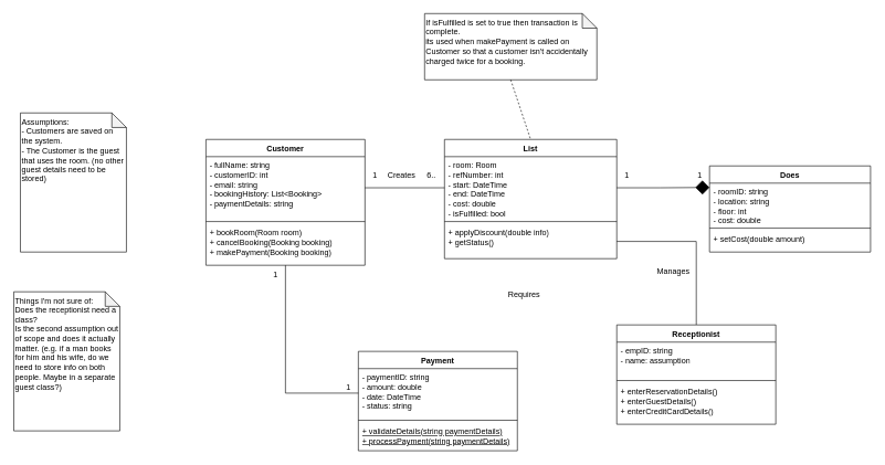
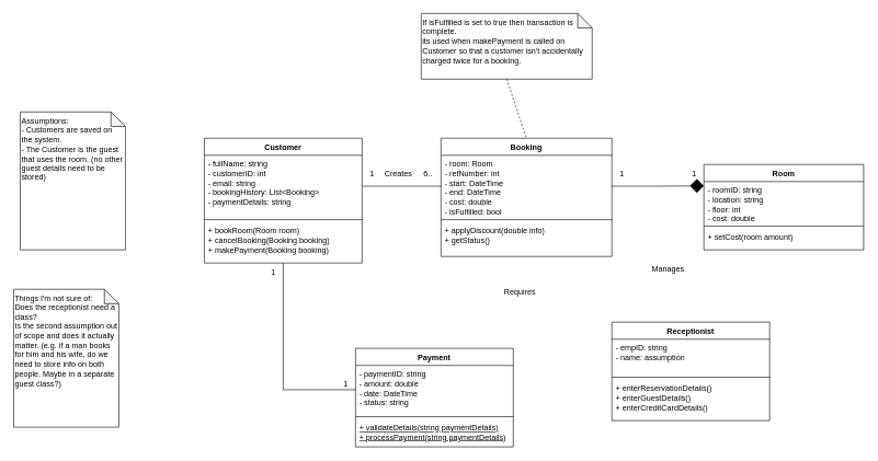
  <mxCell id="0" />
  <mxCell id="1" parent="0" />
  <mxCell id="2" style="edgeStyle=orthogonalEdgeStyle;rounded=0;orthogonalLoop=1;jettySize=auto;html=1;entryX=0;entryY=0.5;entryDx=0;entryDy=0;endArrow=none;endFill=0;" parent="1" source="3" target="12" edge="1"><mxGeometry relative="1" as="geometry" /></mxCell>
  <mxCell id="3" value="Customer" style="swimlane;fontStyle=1;align=center;verticalAlign=top;childLayout=stackLayout;horizontal=1;startSize=26;horizontalStack=0;resizeParent=1;resizeParentMax=0;resizeLast=0;collapsible=1;marginBottom=0;whiteSpace=wrap;html=1;" parent="1" vertex="1"><mxGeometry x="310" y="210" width="240" height="190" as="geometry" /></mxCell>
  <mxCell id="4" value="- fullName: string&lt;div&gt;- customerID: int&lt;/div&gt;&lt;div&gt;- email: string&lt;/div&gt;&lt;div&gt;- bookingHistory: List&amp;lt;Booking&amp;gt;&lt;/div&gt;&lt;div&gt;- paymentDetails: string&lt;/div&gt;" style="text;strokeColor=none;fillColor=none;align=left;verticalAlign=top;spacingLeft=4;spacingRight=4;overflow=hidden;rotatable=0;points=[[0,0.5],[1,0.5]];portConstraint=eastwest;whiteSpace=wrap;html=1;" parent="3" vertex="1"><mxGeometry y="26" width="240" height="94" as="geometry" /></mxCell>
  <mxCell id="5" value="" style="line;strokeWidth=1;fillColor=none;align=left;verticalAlign=middle;spacingTop=-1;spacingLeft=3;spacingRight=3;rotatable=0;labelPosition=right;points=[];portConstraint=eastwest;strokeColor=inherit;" parent="3" vertex="1"><mxGeometry y="120" width="240" height="8" as="geometry" /></mxCell>
  <mxCell id="6" value="+ bookRoom(Room room)&lt;div&gt;+ cancelBooking(Booking booking)&lt;/div&gt;&lt;div&gt;+ makePayment(Booking booking)&lt;/div&gt;" style="text;strokeColor=none;fillColor=none;align=left;verticalAlign=top;spacingLeft=4;spacingRight=4;overflow=hidden;rotatable=0;points=[[0,0.5],[1,0.5]];portConstraint=eastwest;whiteSpace=wrap;html=1;" parent="3" vertex="1"><mxGeometry y="128" width="240" height="62" as="geometry" /></mxCell>
- <mxCell id="7" value="Does" style="swimlane;fontStyle=1;align=center;verticalAlign=top;childLayout=stackLayout;horizontal=1;startSize=26;horizontalStack=0;resizeParent=1;resizeParentMax=0;resizeLast=0;collapsible=1;marginBottom=0;whiteSpace=wrap;html=1;" parent="1" vertex="1"><mxGeometry x="1070" y="250" width="243" height="130" as="geometry" /></mxCell>
+ <mxCell id="7" value="Room" style="swimlane;fontStyle=1;align=center;verticalAlign=top;childLayout=stackLayout;horizontal=1;startSize=26;horizontalStack=0;resizeParent=1;resizeParentMax=0;resizeLast=0;collapsible=1;marginBottom=0;whiteSpace=wrap;html=1;" parent="1" vertex="1"><mxGeometry x="1070" y="250" width="243" height="130" as="geometry" /></mxCell>
  <mxCell id="8" value="- roomID: string&lt;div&gt;- location: string&lt;/div&gt;&lt;div&gt;- floor: int&lt;/div&gt;&lt;div&gt;- cost: double&lt;/div&gt;" style="text;strokeColor=none;fillColor=none;align=left;verticalAlign=top;spacingLeft=4;spacingRight=4;overflow=hidden;rotatable=0;points=[[0,0.5],[1,0.5]];portConstraint=eastwest;whiteSpace=wrap;html=1;" parent="7" vertex="1"><mxGeometry y="26" width="243" height="64" as="geometry" /></mxCell>
  <mxCell id="9" value="" style="line;strokeWidth=1;fillColor=none;align=left;verticalAlign=middle;spacingTop=-1;spacingLeft=3;spacingRight=3;rotatable=0;labelPosition=right;points=[];portConstraint=eastwest;strokeColor=inherit;" parent="7" vertex="1"><mxGeometry y="90" width="243" height="8" as="geometry" /></mxCell>
- <mxCell id="10" value="+ setCost(double amount)" style="text;strokeColor=none;fillColor=none;align=left;verticalAlign=top;spacingLeft=4;spacingRight=4;overflow=hidden;rotatable=0;points=[[0,0.5],[1,0.5]];portConstraint=eastwest;whiteSpace=wrap;html=1;" parent="7" vertex="1"><mxGeometry y="98" width="243" height="32" as="geometry" /></mxCell>
+ <mxCell id="10" value="+ setCost(room amount)" style="text;strokeColor=none;fillColor=none;align=left;verticalAlign=top;spacingLeft=4;spacingRight=4;overflow=hidden;rotatable=0;points=[[0,0.5],[1,0.5]];portConstraint=eastwest;whiteSpace=wrap;html=1;" parent="7" vertex="1"><mxGeometry y="98" width="243" height="32" as="geometry" /></mxCell>
  <mxCell id="11" value="Payment" style="swimlane;fontStyle=1;align=center;verticalAlign=top;childLayout=stackLayout;horizontal=1;startSize=26;horizontalStack=0;resizeParent=1;resizeParentMax=0;resizeLast=0;collapsible=1;marginBottom=0;whiteSpace=wrap;html=1;" parent="1" vertex="1"><mxGeometry x="540" y="530" width="240" height="150" as="geometry" /></mxCell>
  <mxCell id="12" value="- paymentID: string&lt;div&gt;- amount: double&lt;/div&gt;&lt;div&gt;- date: DateTime&lt;/div&gt;&lt;div&gt;- status: string&lt;/div&gt;" style="text;strokeColor=none;fillColor=none;align=left;verticalAlign=top;spacingLeft=4;spacingRight=4;overflow=hidden;rotatable=0;points=[[0,0.5],[1,0.5]];portConstraint=eastwest;whiteSpace=wrap;html=1;" parent="11" vertex="1"><mxGeometry y="26" width="240" height="74" as="geometry" /></mxCell>
  <mxCell id="13" value="" style="line;strokeWidth=1;fillColor=none;align=left;verticalAlign=middle;spacingTop=-1;spacingLeft=3;spacingRight=3;rotatable=0;labelPosition=right;points=[];portConstraint=eastwest;strokeColor=inherit;" parent="11" vertex="1"><mxGeometry y="100" width="240" height="8" as="geometry" /></mxCell>
  <mxCell id="14" value="&lt;u&gt;+ validateDetails(string paymentDetails)&lt;/u&gt;&lt;div&gt;&lt;u&gt;+ processPayment(string paymentDetails)&lt;/u&gt;&lt;/div&gt;" style="text;strokeColor=none;fillColor=none;align=left;verticalAlign=top;spacingLeft=4;spacingRight=4;overflow=hidden;rotatable=0;points=[[0,0.5],[1,0.5]];portConstraint=eastwest;whiteSpace=wrap;html=1;" parent="11" vertex="1"><mxGeometry y="108" width="240" height="42" as="geometry" /></mxCell>
- <mxCell id="15" value="List" style="swimlane;fontStyle=1;align=center;verticalAlign=top;childLayout=stackLayout;horizontal=1;startSize=26;horizontalStack=0;resizeParent=1;resizeParentMax=0;resizeLast=0;collapsible=1;marginBottom=0;whiteSpace=wrap;html=1;" parent="1" vertex="1"><mxGeometry x="670" y="210" width="260" height="180" as="geometry" /></mxCell>
+ <mxCell id="15" value="Booking" style="swimlane;fontStyle=1;align=center;verticalAlign=top;childLayout=stackLayout;horizontal=1;startSize=26;horizontalStack=0;resizeParent=1;resizeParentMax=0;resizeLast=0;collapsible=1;marginBottom=0;whiteSpace=wrap;html=1;" parent="1" vertex="1"><mxGeometry x="670" y="210" width="260" height="180" as="geometry" /></mxCell>
  <mxCell id="16" value="- room: Room&lt;div&gt;- refNumber: int&lt;br&gt;&lt;div&gt;- start: DateTime&lt;/div&gt;&lt;div&gt;- end: DateTime&lt;/div&gt;&lt;div&gt;- cost: double&lt;/div&gt;&lt;div&gt;- isFulfilled: bool&amp;nbsp;&lt;/div&gt;&lt;/div&gt;" style="text;strokeColor=none;fillColor=none;align=left;verticalAlign=top;spacingLeft=4;spacingRight=4;overflow=hidden;rotatable=0;points=[[0,0.5],[1,0.5]];portConstraint=eastwest;whiteSpace=wrap;html=1;" parent="15" vertex="1"><mxGeometry y="26" width="260" height="94" as="geometry" /></mxCell>
  <mxCell id="17" value="" style="line;strokeWidth=1;fillColor=none;align=left;verticalAlign=middle;spacingTop=-1;spacingLeft=3;spacingRight=3;rotatable=0;labelPosition=right;points=[];portConstraint=eastwest;strokeColor=inherit;" parent="15" vertex="1"><mxGeometry y="120" width="260" height="8" as="geometry" /></mxCell>
  <mxCell id="18" value="+ applyDiscount(double info)&lt;div&gt;+ getStatus()&lt;/div&gt;" style="text;strokeColor=none;fillColor=none;align=left;verticalAlign=top;spacingLeft=4;spacingRight=4;overflow=hidden;rotatable=0;points=[[0,0.5],[1,0.5]];portConstraint=eastwest;whiteSpace=wrap;html=1;" parent="15" vertex="1"><mxGeometry y="128" width="260" height="52" as="geometry" /></mxCell>
  <mxCell id="19" value="&lt;div style=&quot;&quot;&gt;&lt;span style=&quot;background-color: initial;&quot;&gt;Assumptions:&lt;/span&gt;&lt;/div&gt;&lt;div style=&quot;&quot;&gt;- Customers are saved on the system.&lt;/div&gt;&lt;div style=&quot;&quot;&gt;- The Customer is the guest that uses the room. (no other guest details need to be stored)&lt;/div&gt;&lt;div style=&quot;&quot;&gt;&lt;br&gt;&lt;/div&gt;" style="shape=note;whiteSpace=wrap;html=1;backgroundOutline=1;darkOpacity=0.05;size=22;align=left;horizontal=1;verticalAlign=top;" parent="1" vertex="1"><mxGeometry x="30" y="170" width="160" height="210" as="geometry" /></mxCell>
  <mxCell id="20" value="&lt;div style=&quot;&quot;&gt;Things I'm not sure of:&lt;/div&gt;&lt;div style=&quot;&quot;&gt;Does the receptionist need a class?&lt;/div&gt;&lt;div style=&quot;&quot;&gt;Is the second assumption out of scope and does it actually matter. (e.g. if a man books for him and his wife, do we need to store info on both people. Maybe in a separate guest class?)&lt;/div&gt;" style="shape=note;whiteSpace=wrap;html=1;backgroundOutline=1;darkOpacity=0.05;size=22;align=left;horizontal=1;verticalAlign=top;" parent="1" vertex="1"><mxGeometry x="20" y="440" width="160" height="210" as="geometry" /></mxCell>
  <mxCell id="21" value="&lt;div style=&quot;&quot;&gt;If isFulfilled is set to true then transaction is complete.&amp;nbsp;&lt;/div&gt;&lt;div style=&quot;&quot;&gt;its used when makePayment is called on Customer so that a customer isn't accidentally charged twice for a booking.&lt;/div&gt;" style="shape=note;whiteSpace=wrap;html=1;backgroundOutline=1;darkOpacity=0.05;size=22;align=left;horizontal=1;verticalAlign=top;" parent="1" vertex="1"><mxGeometry x="640" y="20" width="260" height="100" as="geometry" /></mxCell>
  <mxCell id="22" style="rounded=0;orthogonalLoop=1;jettySize=auto;html=1;exitX=0.5;exitY=1;exitDx=0;exitDy=0;exitPerimeter=0;entryX=0.5;entryY=0;entryDx=0;entryDy=0;dashed=1;endArrow=none;endFill=0;" parent="1" source="21" target="15" edge="1"><mxGeometry relative="1" as="geometry" /></mxCell>
- <mxCell id="23" style="edgeStyle=orthogonalEdgeStyle;rounded=0;orthogonalLoop=1;jettySize=auto;html=1;exitX=0.5;exitY=0;exitDx=0;exitDy=0;entryX=1;entryY=0.5;entryDx=0;entryDy=0;endArrow=none;endFill=0;" parent="1" source="24" target="18" edge="1"><mxGeometry relative="1" as="geometry" /></mxCell>
  <mxCell id="24" value="Receptionist" style="swimlane;fontStyle=1;align=center;verticalAlign=top;childLayout=stackLayout;horizontal=1;startSize=26;horizontalStack=0;resizeParent=1;resizeParentMax=0;resizeLast=0;collapsible=1;marginBottom=0;whiteSpace=wrap;html=1;" parent="1" vertex="1"><mxGeometry x="930" y="490" width="240" height="150" as="geometry" /></mxCell>
  <mxCell id="25" value="- empID: string&lt;div&gt;- name: assumption&lt;/div&gt;" style="text;strokeColor=none;fillColor=none;align=left;verticalAlign=top;spacingLeft=4;spacingRight=4;overflow=hidden;rotatable=0;points=[[0,0.5],[1,0.5]];portConstraint=eastwest;whiteSpace=wrap;html=1;" parent="24" vertex="1"><mxGeometry y="26" width="240" height="54" as="geometry" /></mxCell>
  <mxCell id="26" value="" style="line;strokeWidth=1;fillColor=none;align=left;verticalAlign=middle;spacingTop=-1;spacingLeft=3;spacingRight=3;rotatable=0;labelPosition=right;points=[];portConstraint=eastwest;strokeColor=inherit;" parent="24" vertex="1"><mxGeometry y="80" width="240" height="8" as="geometry" /></mxCell>
  <mxCell id="27" value="+ enterReservationDetails()&lt;div&gt;+ enterGuestDetails()&lt;/div&gt;&lt;div&gt;+&amp;nbsp;enterCreditCardDetails()&lt;/div&gt;" style="text;strokeColor=none;fillColor=none;align=left;verticalAlign=top;spacingLeft=4;spacingRight=4;overflow=hidden;rotatable=0;points=[[0,0.5],[1,0.5]];portConstraint=eastwest;whiteSpace=wrap;html=1;" parent="24" vertex="1"><mxGeometry y="88" width="240" height="62" as="geometry" /></mxCell>
  <mxCell id="28" style="edgeStyle=orthogonalEdgeStyle;rounded=0;orthogonalLoop=1;jettySize=auto;html=1;exitX=1;exitY=0.5;exitDx=0;exitDy=0;entryX=0;entryY=0.25;entryDx=0;entryDy=0;endArrow=diamond;endFill=1;endSize=19;" parent="1" source="16" target="7" edge="1"><mxGeometry relative="1" as="geometry" /></mxCell>
  <mxCell id="29" value="1" style="text;html=1;align=center;verticalAlign=middle;resizable=0;points=[];autosize=1;strokeColor=none;fillColor=none;" parent="1" vertex="1"><mxGeometry x="930" y="250" width="30" height="30" as="geometry" /></mxCell>
  <mxCell id="30" value="1" style="text;html=1;align=center;verticalAlign=middle;resizable=0;points=[];autosize=1;strokeColor=none;fillColor=none;" parent="1" vertex="1"><mxGeometry x="1040" y="250" width="30" height="30" as="geometry" /></mxCell>
  <mxCell id="31" style="edgeStyle=orthogonalEdgeStyle;rounded=0;orthogonalLoop=1;jettySize=auto;html=1;exitX=1;exitY=0.5;exitDx=0;exitDy=0;endArrow=none;endFill=0;" parent="1" source="4" target="16" edge="1"><mxGeometry relative="1" as="geometry" /></mxCell>
  <mxCell id="32" value="Creates" style="text;html=1;align=center;verticalAlign=middle;resizable=0;points=[];autosize=1;strokeColor=none;fillColor=none;" parent="1" vertex="1"><mxGeometry x="570" y="250" width="70" height="30" as="geometry" /></mxCell>
  <mxCell id="33" value="1" style="text;html=1;align=center;verticalAlign=middle;resizable=0;points=[];autosize=1;strokeColor=none;fillColor=none;" parent="1" vertex="1"><mxGeometry x="550" y="250" width="30" height="30" as="geometry" /></mxCell>
  <mxCell id="34" value="6.." style="text;html=1;align=center;verticalAlign=middle;resizable=0;points=[];autosize=1;strokeColor=none;fillColor=none;" parent="1" vertex="1"><mxGeometry x="630" y="250" width="40" height="30" as="geometry" /></mxCell>
  <mxCell id="35" value="1" style="text;html=1;align=center;verticalAlign=middle;resizable=0;points=[];autosize=1;strokeColor=none;fillColor=none;" parent="1" vertex="1"><mxGeometry x="510" y="570" width="30" height="30" as="geometry" /></mxCell>
  <mxCell id="36" value="1" style="text;html=1;align=center;verticalAlign=middle;resizable=0;points=[];autosize=1;strokeColor=none;fillColor=none;" parent="1" vertex="1"><mxGeometry x="400" y="400" width="30" height="30" as="geometry" /></mxCell>
  <mxCell id="37" value="Requires" style="text;html=1;align=center;verticalAlign=middle;resizable=0;points=[];autosize=1;strokeColor=none;fillColor=none;" parent="1" vertex="1"><mxGeometry x="755" y="430" width="70" height="30" as="geometry" /></mxCell>
  <mxCell id="38" value="Manages" style="text;html=1;align=center;verticalAlign=middle;resizable=0;points=[];autosize=1;strokeColor=none;fillColor=none;" parent="1" vertex="1"><mxGeometry x="980" y="395" width="70" height="30" as="geometry" /></mxCell>
